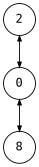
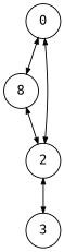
  digraph {
    normalize=true
    node [fixedsize=true fontname=monospace shape=circle]
    edge [arrowsize=0.6 dir=both]
    0 [width=0.5]
    n2 [label=8 width=0.5]
    2 [width=0.5]
+   3 [width=0.5]
    0 -> n2
+   n2 -> 2
    2 -> 0
+   2 -> 3
  }
